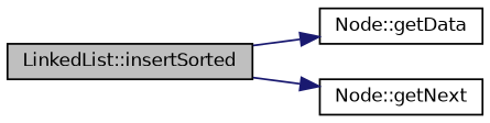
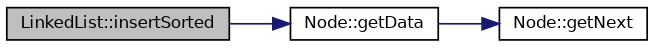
  digraph {
    rankdir=LR
    node [color=black fillcolor=white fontname=Helvetica fontsize=10 shape=record style=filled]
    edge [color=midnightblue fontname=Helvetica fontsize=10 labelfontname=Helvetica labelfontsize=10 style=solid]
    n1 [fillcolor=grey75 fontcolor=black height=0.2 label="LinkedList::insertSorted" width=0.4]
    n2 [height=0.2 label="Node::getData" width=0.4]
    n3 [height=0.2 label="Node::getNext" width=0.4]
    n1 -> n2
-   n1 -> n3
+   n2 -> n3
  }
